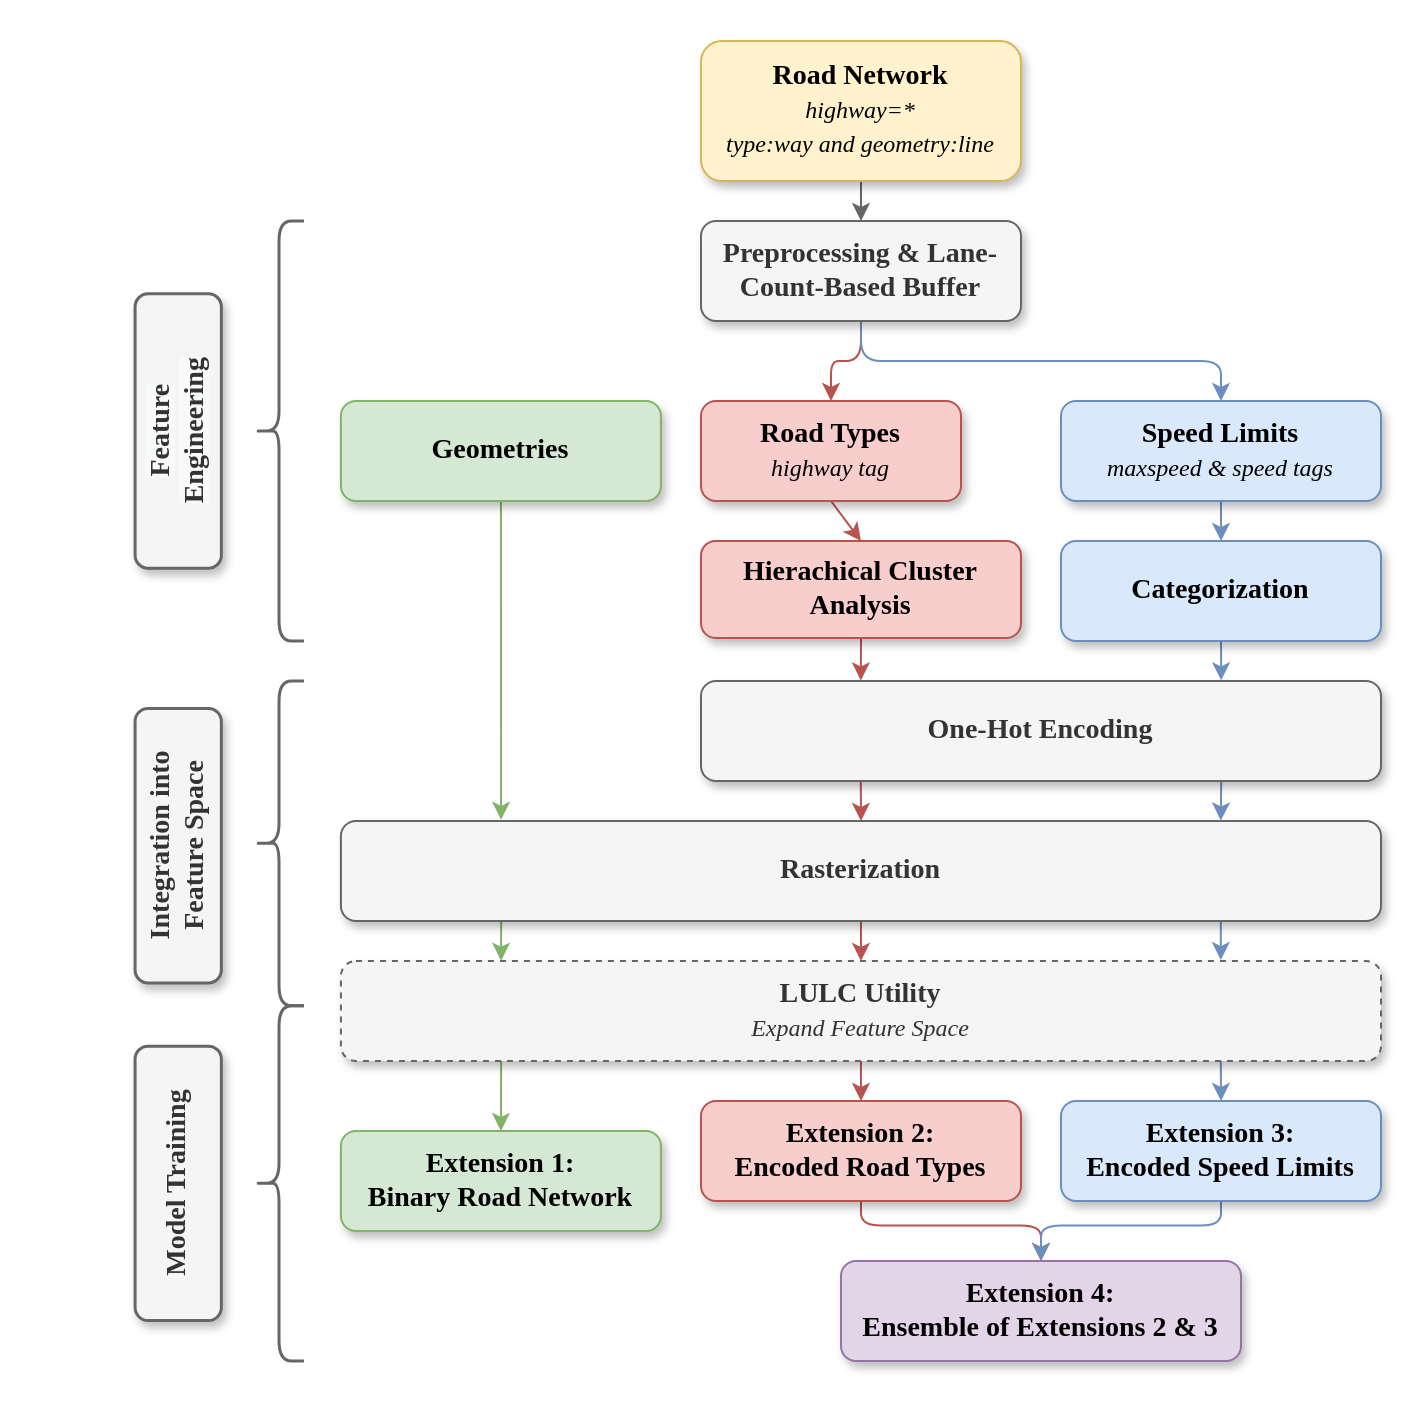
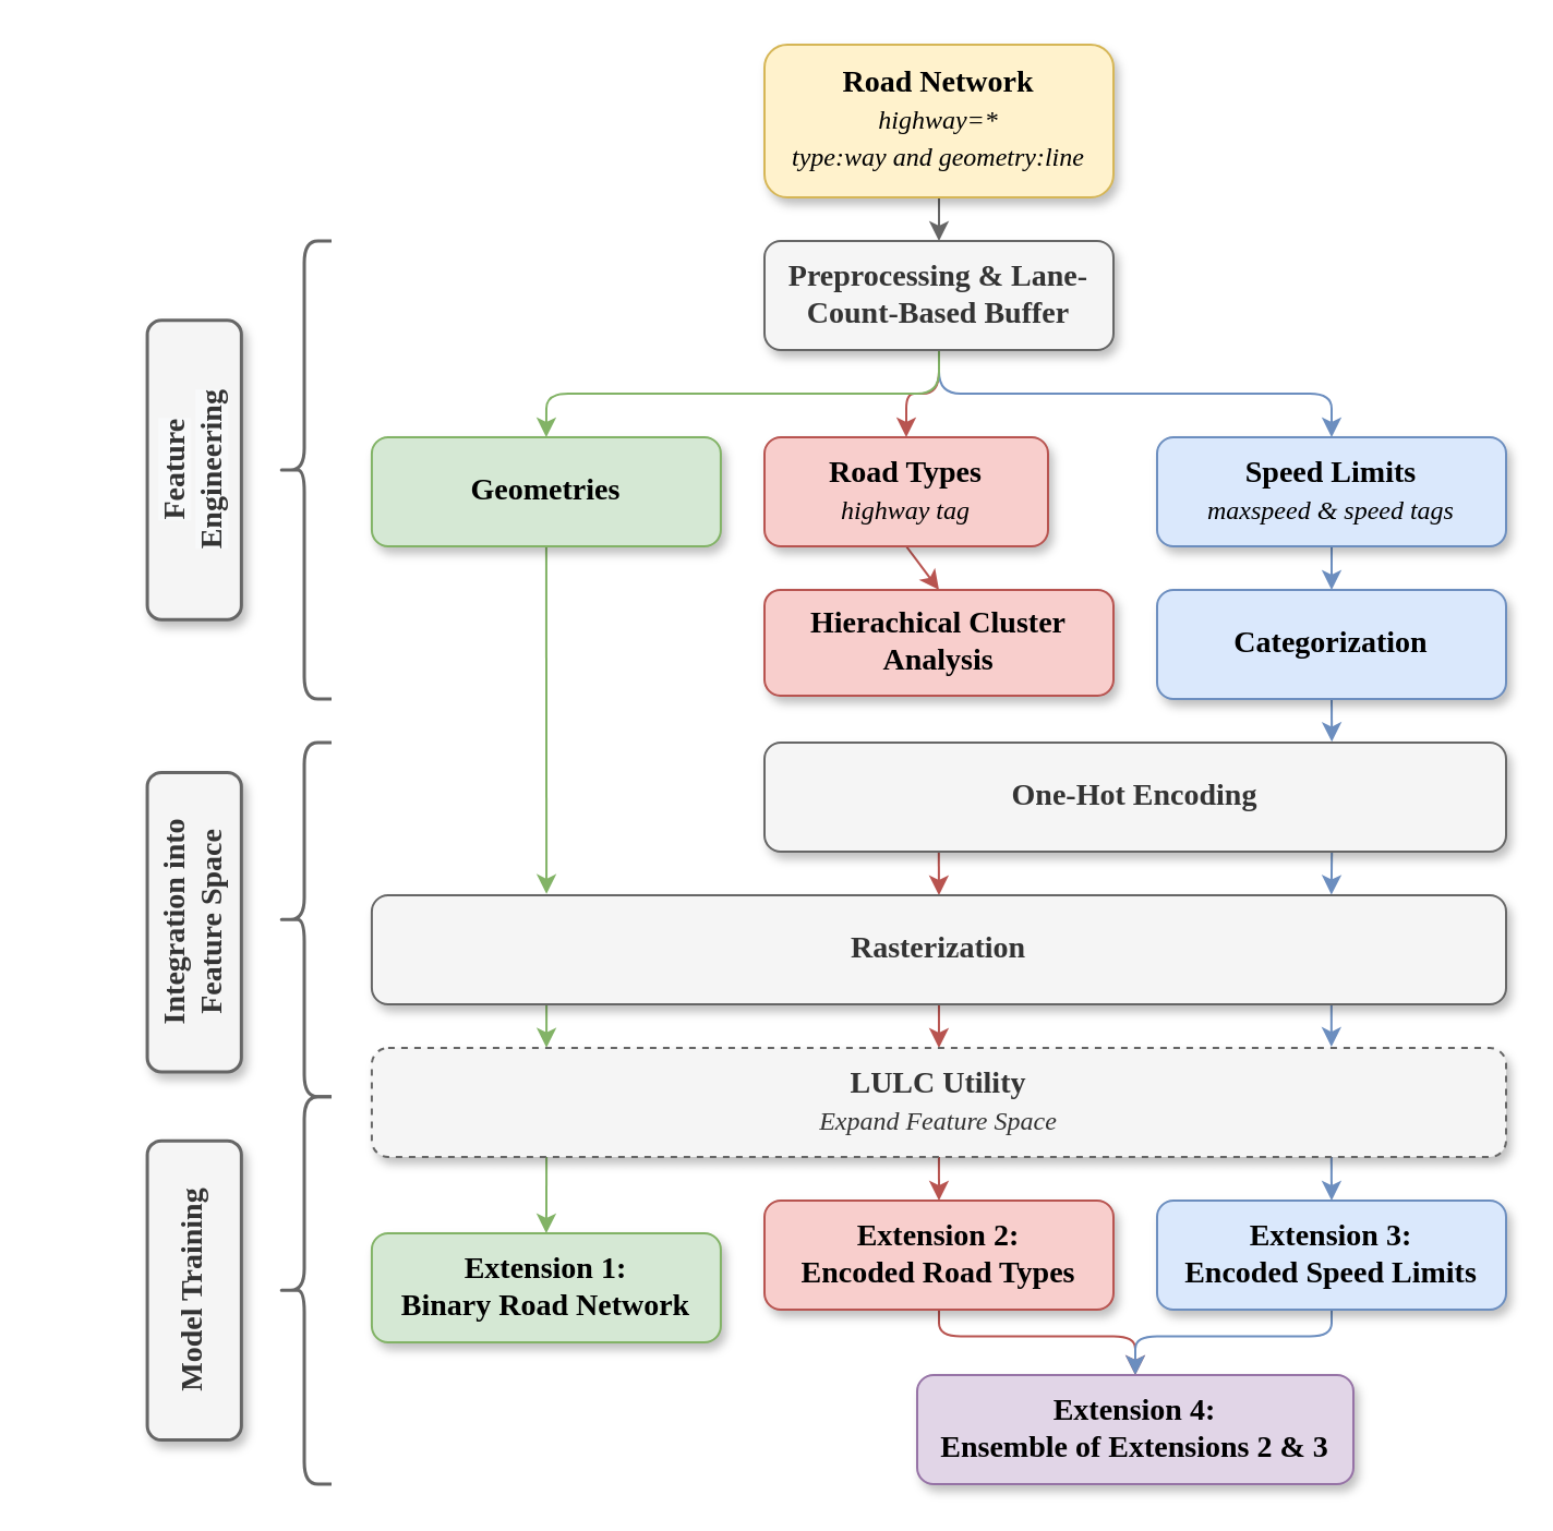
  <mxCell id="0" />
  <mxCell id="1" parent="0" />
- <mxCell id="2" value="" style="endArrow=classic;html=1;rounded=1;exitX=0.5;exitY=1;exitDx=0;exitDy=0;shadow=0;fillColor=#f8cecc;strokeColor=#b85450;entryX=0.235;entryY=-0.005;entryDx=0;entryDy=0;entryPerimeter=0;fontFamily=Linux Libertine;fontSize=14;" parent="1" source="31" target="30" edge="1"><mxGeometry width="50" height="50" relative="1" as="geometry"><mxPoint x="459.96" y="292.34" as="sourcePoint" /><mxPoint x="459.96" y="312.34" as="targetPoint" /></mxGeometry></mxCell>
  <mxCell id="3" style="edgeStyle=orthogonalEdgeStyle;rounded=1;orthogonalLoop=1;jettySize=auto;html=1;shadow=0;fillColor=#dae8fc;strokeColor=#6c8ebf;fontFamily=Linux Libertine;entryX=0.846;entryY=-0.009;entryDx=0;entryDy=0;entryPerimeter=0;fontSize=14;exitX=0.846;exitY=0.999;exitDx=0;exitDy=0;exitPerimeter=0;" parent="1" source="39" target="24" edge="1"><mxGeometry relative="1" as="geometry"><mxPoint x="610" y="462.34" as="sourcePoint" /><mxPoint x="647" y="613.9" as="targetPoint" /></mxGeometry></mxCell>
  <mxCell id="4" style="edgeStyle=orthogonalEdgeStyle;rounded=1;orthogonalLoop=1;jettySize=auto;html=1;shadow=0;fillColor=#f8cecc;strokeColor=#b85450;fontFamily=Linux Libertine;fontSize=14;entryX=0.5;entryY=0;entryDx=0;entryDy=0;exitX=0.5;exitY=1;exitDx=0;exitDy=0;" parent="1" source="39" target="24" edge="1"><mxGeometry relative="1" as="geometry"><mxPoint x="430" y="462.34" as="sourcePoint" /><mxPoint x="450" y="582.34" as="targetPoint" /></mxGeometry></mxCell>
  <mxCell id="5" style="edgeStyle=orthogonalEdgeStyle;rounded=1;orthogonalLoop=1;jettySize=auto;html=1;exitX=0.5;exitY=1;exitDx=0;exitDy=0;entryX=0.5;entryY=0;entryDx=0;entryDy=0;shadow=0;fillColor=#f8cecc;strokeColor=#b85450;fontFamily=Linux Libertine;fontSize=14;" parent="1" source="40" target="21" edge="1"><mxGeometry relative="1" as="geometry"><Array as="points" /></mxGeometry></mxCell>
  <mxCell id="6" style="edgeStyle=orthogonalEdgeStyle;rounded=1;orthogonalLoop=1;jettySize=auto;html=1;exitX=0.5;exitY=1;exitDx=0;exitDy=0;entryX=0.5;entryY=0;entryDx=0;entryDy=0;shadow=0;fillColor=#dae8fc;strokeColor=#6c8ebf;fontFamily=Linux Libertine;fontSize=14;" parent="1" source="40" target="23" edge="1"><mxGeometry relative="1" as="geometry"><Array as="points"><mxPoint x="450" y="180" /><mxPoint x="650" y="180" /></Array></mxGeometry></mxCell>
  <mxCell id="7" style="edgeStyle=orthogonalEdgeStyle;rounded=0;orthogonalLoop=1;jettySize=auto;html=1;exitX=0.5;exitY=1;exitDx=0;exitDy=0;entryX=0.5;entryY=0;entryDx=0;entryDy=0;fillColor=#f5f5f5;strokeColor=#666666;" parent="1" source="22" target="40" edge="1"><mxGeometry relative="1" as="geometry" /></mxCell>
  <mxCell id="8" style="edgeStyle=orthogonalEdgeStyle;rounded=1;orthogonalLoop=1;jettySize=auto;html=1;exitX=0.154;exitY=0.998;exitDx=0;exitDy=0;entryX=0.5;entryY=0;entryDx=0;entryDy=0;exitPerimeter=0;shadow=0;fillColor=#d5e8d4;strokeColor=#82b366;fontFamily=Linux Libertine;fontSize=14;" parent="1" source="24" target="25" edge="1"><mxGeometry relative="1" as="geometry" /></mxCell>
  <mxCell id="9" style="edgeStyle=orthogonalEdgeStyle;rounded=1;orthogonalLoop=1;jettySize=auto;html=1;exitX=0.5;exitY=1;exitDx=0;exitDy=0;entryX=0.5;entryY=0;entryDx=0;entryDy=0;shadow=0;fillColor=#f8cecc;strokeColor=#b85450;fontFamily=Linux Libertine;fontSize=14;" parent="1" source="24" target="26" edge="1"><mxGeometry relative="1" as="geometry" /></mxCell>
  <mxCell id="10" style="edgeStyle=orthogonalEdgeStyle;rounded=1;orthogonalLoop=1;jettySize=auto;html=1;exitX=0.846;exitY=0.998;exitDx=0;exitDy=0;entryX=0.5;entryY=0;entryDx=0;entryDy=0;exitPerimeter=0;shadow=0;fillColor=#dae8fc;strokeColor=#6c8ebf;fontFamily=Linux Libertine;fontSize=14;" parent="1" source="24" target="27" edge="1"><mxGeometry relative="1" as="geometry" /></mxCell>
  <mxCell id="11" style="edgeStyle=orthogonalEdgeStyle;rounded=1;orthogonalLoop=1;jettySize=auto;html=1;exitX=0.5;exitY=1;exitDx=0;exitDy=0;entryX=0.5;entryY=0;entryDx=0;entryDy=0;shadow=0;fillColor=#f8cecc;strokeColor=#b85450;fontFamily=Linux Libertine;fontSize=14;" parent="1" source="26" target="28" edge="1"><mxGeometry relative="1" as="geometry"><mxPoint x="529.96" y="1018.9" as="targetPoint" /><Array as="points"><mxPoint x="450" y="612.34" /><mxPoint x="550" y="612.34" /></Array></mxGeometry></mxCell>
  <mxCell id="12" style="edgeStyle=orthogonalEdgeStyle;rounded=1;orthogonalLoop=1;jettySize=auto;html=1;exitX=0.5;exitY=1;exitDx=0;exitDy=0;entryX=0.5;entryY=0;entryDx=0;entryDy=0;fillColor=#dae8fc;strokeColor=#6c8ebf;" parent="1" source="27" target="28" edge="1"><mxGeometry relative="1" as="geometry"><Array as="points"><mxPoint x="610" y="612.34" /><mxPoint x="520" y="612.34" /></Array></mxGeometry></mxCell>
  <mxCell id="13" style="edgeStyle=orthogonalEdgeStyle;rounded=1;orthogonalLoop=1;jettySize=auto;html=1;shadow=0;fillColor=#f8cecc;strokeColor=#b85450;fontFamily=Linux Libertine;fontSize=14;exitX=0.235;exitY=1.003;exitDx=0;exitDy=0;exitPerimeter=0;entryX=0.5;entryY=0;entryDx=0;entryDy=0;" parent="1" source="30" target="39" edge="1"><mxGeometry relative="1" as="geometry"><mxPoint x="470" y="472.34" as="sourcePoint" /><mxPoint x="470" y="482.34" as="targetPoint" /></mxGeometry></mxCell>
  <mxCell id="14" style="edgeStyle=orthogonalEdgeStyle;rounded=1;orthogonalLoop=1;jettySize=auto;html=1;exitX=0.765;exitY=1.001;exitDx=0;exitDy=0;shadow=0;fillColor=#dae8fc;strokeColor=#6c8ebf;fontFamily=Linux Libertine;fontSize=14;exitPerimeter=0;entryX=0.846;entryY=-0.005;entryDx=0;entryDy=0;entryPerimeter=0;" parent="1" source="30" target="39" edge="1"><mxGeometry relative="1" as="geometry"><mxPoint x="620" y="410" as="targetPoint" /></mxGeometry></mxCell>
  <mxCell id="15" value="" style="endArrow=classic;html=1;rounded=1;exitX=0.5;exitY=1;exitDx=0;exitDy=0;shadow=0;fillColor=#f8cecc;strokeColor=#b85450;entryX=0.5;entryY=0;entryDx=0;entryDy=0;fontFamily=Linux Libertine;fontSize=14;" parent="1" source="21" target="31" edge="1"><mxGeometry width="50" height="50" relative="1" as="geometry"><mxPoint x="429.98" y="320" as="sourcePoint" /><mxPoint x="279.96" y="370" as="targetPoint" /></mxGeometry></mxCell>
  <mxCell id="16" value="" style="endArrow=classic;html=1;rounded=1;exitX=0.5;exitY=1;exitDx=0;exitDy=0;entryX=0.154;entryY=-0.012;entryDx=0;entryDy=0;entryPerimeter=0;shadow=0;fillColor=#d5e8d4;strokeColor=#82b366;fontFamily=Linux Libertine;fontSize=14;" parent="1" source="29" target="39" edge="1"><mxGeometry width="50" height="50" relative="1" as="geometry"><mxPoint x="249.526" y="319.95" as="sourcePoint" /><mxPoint x="369.96" y="440" as="targetPoint" /></mxGeometry></mxCell>
  <mxCell id="17" style="edgeStyle=orthogonalEdgeStyle;rounded=1;orthogonalLoop=1;jettySize=auto;html=1;exitX=0.154;exitY=0.994;exitDx=0;exitDy=0;entryX=0.154;entryY=-0.003;entryDx=0;entryDy=0;exitPerimeter=0;shadow=0;fillColor=#d5e8d4;strokeColor=#82b366;fontFamily=Linux Libertine;entryPerimeter=0;fontSize=14;" parent="1" source="39" target="24" edge="1"><mxGeometry relative="1" as="geometry"><mxPoint x="260.6" y="705.34" as="sourcePoint" /><mxPoint x="259.96" y="723.9" as="targetPoint" /></mxGeometry></mxCell>
+ <mxCell id="18" style="edgeStyle=orthogonalEdgeStyle;rounded=1;orthogonalLoop=1;jettySize=auto;html=1;exitX=0.5;exitY=1;exitDx=0;exitDy=0;entryX=0.5;entryY=0;entryDx=0;entryDy=0;fillColor=#d5e8d4;strokeColor=#82b366;" parent="1" source="40" target="29" edge="1"><mxGeometry relative="1" as="geometry" /></mxCell>
  <mxCell id="19" style="edgeStyle=orthogonalEdgeStyle;rounded=1;orthogonalLoop=1;jettySize=auto;html=1;exitX=0.5;exitY=1;exitDx=0;exitDy=0;entryX=0.5;entryY=0;entryDx=0;entryDy=0;fillColor=#dae8fc;strokeColor=#6c8ebf;" parent="1" source="23" target="32" edge="1"><mxGeometry relative="1" as="geometry"><mxPoint x="609.914" y="320.35" as="sourcePoint" /><mxPoint x="619.914" y="279.85" as="targetPoint" /></mxGeometry></mxCell>
  <mxCell id="20" style="edgeStyle=orthogonalEdgeStyle;rounded=1;orthogonalLoop=1;jettySize=auto;html=1;fillColor=#dae8fc;strokeColor=#6c8ebf;exitX=0.5;exitY=1;exitDx=0;exitDy=0;entryX=0.765;entryY=-0.007;entryDx=0;entryDy=0;entryPerimeter=0;" parent="1" source="32" target="30" edge="1"><mxGeometry relative="1" as="geometry"><mxPoint x="600" y="322.34" as="sourcePoint" /><mxPoint x="620" y="340" as="targetPoint" /></mxGeometry></mxCell>
  <mxCell id="21" value="Road Types&lt;br style=&quot;font-size: 14px;&quot;&gt;&lt;span style=&quot;font-weight: normal;&quot;&gt;&lt;i style=&quot;&quot;&gt;&lt;font style=&quot;font-size: 12px;&quot;&gt;highway tag&lt;/font&gt;&lt;/i&gt;&lt;/span&gt;" style="rounded=1;whiteSpace=wrap;html=1;shadow=1;fillColor=#f8cecc;strokeColor=#b85450;glass=0;fontStyle=1;fontFamily=Linux Libertine;fontSize=14;" parent="1" vertex="1"><mxGeometry x="350" y="200" width="130" height="50" as="geometry" /></mxCell>
  <mxCell id="22" value="Road Network&lt;br style=&quot;font-size: 14px;&quot;&gt;&lt;span style=&quot;font-weight: normal; font-size: 12px;&quot;&gt;&lt;i style=&quot;&quot;&gt;highway=*&lt;br style=&quot;&quot;&gt;type:way and geometry:line&lt;/i&gt;&lt;/span&gt;" style="rounded=1;whiteSpace=wrap;html=1;shadow=1;fillColor=#fff2cc;strokeColor=#d6b656;glass=0;fontStyle=1;fontFamily=Linux Libertine;fontSize=14;" parent="1" vertex="1"><mxGeometry x="350" y="20" width="160" height="70" as="geometry" /></mxCell>
  <mxCell id="23" value="Speed Limits&lt;br style=&quot;font-size: 14px;&quot;&gt;&lt;span style=&quot;font-weight: normal;&quot;&gt;&lt;i style=&quot;&quot;&gt;&lt;font style=&quot;font-size: 12px;&quot;&gt;maxspeed &amp;amp; speed tags&lt;/font&gt;&lt;/i&gt;&lt;/span&gt;" style="rounded=1;whiteSpace=wrap;html=1;shadow=1;fillColor=#dae8fc;strokeColor=#6c8ebf;glass=0;fontStyle=1;fontFamily=Linux Libertine;fontSize=14;" parent="1" vertex="1"><mxGeometry x="530" y="200" width="160" height="50" as="geometry" /></mxCell>
  <mxCell id="24" value="LULC Utility&lt;br&gt;&lt;span style=&quot;font-weight: normal;&quot;&gt;&lt;i&gt;&lt;font style=&quot;font-size: 12px;&quot;&gt;Expand Feature Space&lt;/font&gt;&lt;/i&gt;&lt;/span&gt;" style="rounded=1;whiteSpace=wrap;html=1;shadow=1;fillColor=#f5f5f5;strokeColor=#666666;fontColor=#333333;glass=0;fontStyle=1;fontFamily=Linux Libertine;fontSize=14;dashed=1;" parent="1" vertex="1"><mxGeometry x="169.96" y="480" width="520.04" height="50" as="geometry" /></mxCell>
  <mxCell id="25" value="Extension 1:&lt;br style=&quot;font-size: 14px;&quot;&gt;Binary Road Network" style="rounded=1;whiteSpace=wrap;html=1;shadow=1;fillColor=#d5e8d4;strokeColor=#82b366;glass=0;fontStyle=1;fontFamily=Linux Libertine;fontSize=14;" parent="1" vertex="1"><mxGeometry x="169.96" y="565" width="160" height="50" as="geometry" /></mxCell>
  <mxCell id="26" value="Extension 2:&lt;br style=&quot;font-size: 14px;&quot;&gt;Encoded Road Types" style="rounded=1;whiteSpace=wrap;html=1;shadow=1;fillColor=#f8cecc;strokeColor=#b85450;glass=0;fontStyle=1;fontFamily=Linux Libertine;fontSize=14;" parent="1" vertex="1"><mxGeometry x="350" y="550" width="160" height="50" as="geometry" /></mxCell>
  <mxCell id="27" value="Extension 3:&lt;br style=&quot;font-size: 14px;&quot;&gt;Encoded Speed Limits" style="rounded=1;whiteSpace=wrap;html=1;shadow=1;fillColor=#dae8fc;strokeColor=#6c8ebf;glass=0;fontStyle=1;fontFamily=Linux Libertine;fontSize=14;" parent="1" vertex="1"><mxGeometry x="530" y="550" width="160" height="50" as="geometry" /></mxCell>
  <mxCell id="28" value="Extension 4:&lt;br style=&quot;font-size: 14px;&quot;&gt;Ensemble of Extensions 2 &amp;amp; 3" style="rounded=1;whiteSpace=wrap;html=1;shadow=1;fillColor=#e1d5e7;strokeColor=#9673a6;glass=0;fontStyle=1;fontFamily=Linux Libertine;fontSize=14;" parent="1" vertex="1"><mxGeometry x="420" y="630" width="200" height="50" as="geometry" /></mxCell>
  <mxCell id="29" value="Geometries" style="rounded=1;whiteSpace=wrap;html=1;shadow=1;fillColor=#d5e8d4;strokeColor=#82b366;glass=0;fontStyle=1;fontFamily=Linux Libertine;fontSize=14;" parent="1" vertex="1"><mxGeometry x="169.96" y="200" width="160" height="50" as="geometry" /></mxCell>
  <mxCell id="30" value="One-Hot Encoding" style="rounded=1;whiteSpace=wrap;html=1;shadow=1;fillColor=#f5f5f5;strokeColor=#666666;fontColor=#333333;glass=0;fontStyle=1;fontFamily=Linux Libertine;fontSize=14;" parent="1" vertex="1"><mxGeometry x="350" y="340" width="340" height="50" as="geometry" /></mxCell>
  <mxCell id="31" value="Hierachical Cluster&lt;br style=&quot;font-size: 14px;&quot;&gt;Analysis" style="rounded=1;whiteSpace=wrap;html=1;shadow=1;fillColor=#f8cecc;strokeColor=#b85450;glass=0;fontStyle=1;fontFamily=Linux Libertine;fontSize=14;" parent="1" vertex="1"><mxGeometry x="350" y="270" width="160" height="48.44" as="geometry" /></mxCell>
  <mxCell id="32" value="Categorization" style="rounded=1;whiteSpace=wrap;html=1;shadow=1;fillColor=#dae8fc;strokeColor=#6c8ebf;glass=0;fontStyle=1;fontFamily=Linux Libertine;fontSize=14;" parent="1" vertex="1"><mxGeometry x="530" y="270" width="160" height="50" as="geometry" /></mxCell>
  <mxCell id="33" value="" style="shape=curlyBracket;whiteSpace=wrap;html=1;rounded=1;strokeWidth=1.5;fontFamily=Linux Libertine;fillColor=#f5f5f5;fontColor=#333333;strokeColor=#666666;fontSize=14;" parent="1" vertex="1"><mxGeometry x="126.51" y="110" width="25" height="210" as="geometry" /></mxCell>
  <mxCell id="34" value="" style="shape=curlyBracket;whiteSpace=wrap;html=1;rounded=1;strokeWidth=1.5;fontFamily=Linux Libertine;fillColor=#f5f5f5;fontColor=#333333;strokeColor=#666666;fontSize=14;" parent="1" vertex="1"><mxGeometry x="126.51" y="502.34" width="25" height="177.66" as="geometry" /></mxCell>
  <mxCell id="35" value="" style="shape=curlyBracket;whiteSpace=wrap;html=1;rounded=1;strokeWidth=1.5;fontFamily=Linux Libertine;fillColor=#f5f5f5;fontColor=#333333;strokeColor=#666666;fontSize=14;" parent="1" vertex="1"><mxGeometry x="126.51" y="340" width="25" height="162.34" as="geometry" /></mxCell>
  <mxCell id="36" value="Model Training" style="rounded=1;whiteSpace=wrap;html=1;strokeWidth=1.5;direction=west;rotation=-90;fontStyle=1;fontSize=14;fontFamily=Linux Libertine;shadow=1;sketch=0;fillColor=#f5f5f5;fontColor=#333333;strokeColor=#666666;" parent="1" vertex="1"><mxGeometry x="20" y="569.61" width="137.21" height="43.13" as="geometry" /></mxCell>
  <mxCell id="37" value="Integration into&lt;br style=&quot;font-size: 14px;&quot;&gt;Feature Space" style="rounded=1;whiteSpace=wrap;html=1;strokeWidth=1.5;direction=west;rotation=-90;fontStyle=1;fontSize=14;fontFamily=Linux Libertine;shadow=1;sketch=0;fillColor=#f5f5f5;fontColor=#333333;strokeColor=#666666;" parent="1" vertex="1"><mxGeometry x="20" y="400.78" width="137.21" height="43.13" as="geometry" /></mxCell>
  <mxCell id="38" value="&lt;span style=&quot;background-color: rgb(248, 249, 250);&quot;&gt;Feature&lt;br&gt;Engineering&lt;/span&gt;" style="rounded=1;whiteSpace=wrap;html=1;strokeWidth=1.5;direction=west;rotation=-90;fontStyle=1;fontSize=14;fontFamily=Linux Libertine;shadow=1;sketch=0;fillColor=#f5f5f5;fontColor=#333333;strokeColor=#666666;" parent="1" vertex="1"><mxGeometry x="20" y="193.43" width="137.21" height="43.13" as="geometry" /></mxCell>
  <mxCell id="39" value="Rasterization" style="rounded=1;whiteSpace=wrap;html=1;shadow=1;fillColor=#f5f5f5;strokeColor=#666666;fontColor=#333333;glass=0;fontStyle=1;fontFamily=Linux Libertine;fontSize=14;" parent="1" vertex="1"><mxGeometry x="169.96" y="410" width="520.04" height="50" as="geometry" /></mxCell>
  <mxCell id="40" value="Preprocessing &amp;amp; Lane-Count-Based Buffer" style="rounded=1;whiteSpace=wrap;html=1;shadow=1;glass=0;fillColor=#f5f5f5;fontColor=#333333;strokeColor=#666666;fontStyle=1;fontFamily=Linux Libertine;sketch=0;fontSize=14;" parent="1" vertex="1"><mxGeometry x="350" y="110" width="160" height="50" as="geometry" /></mxCell>
